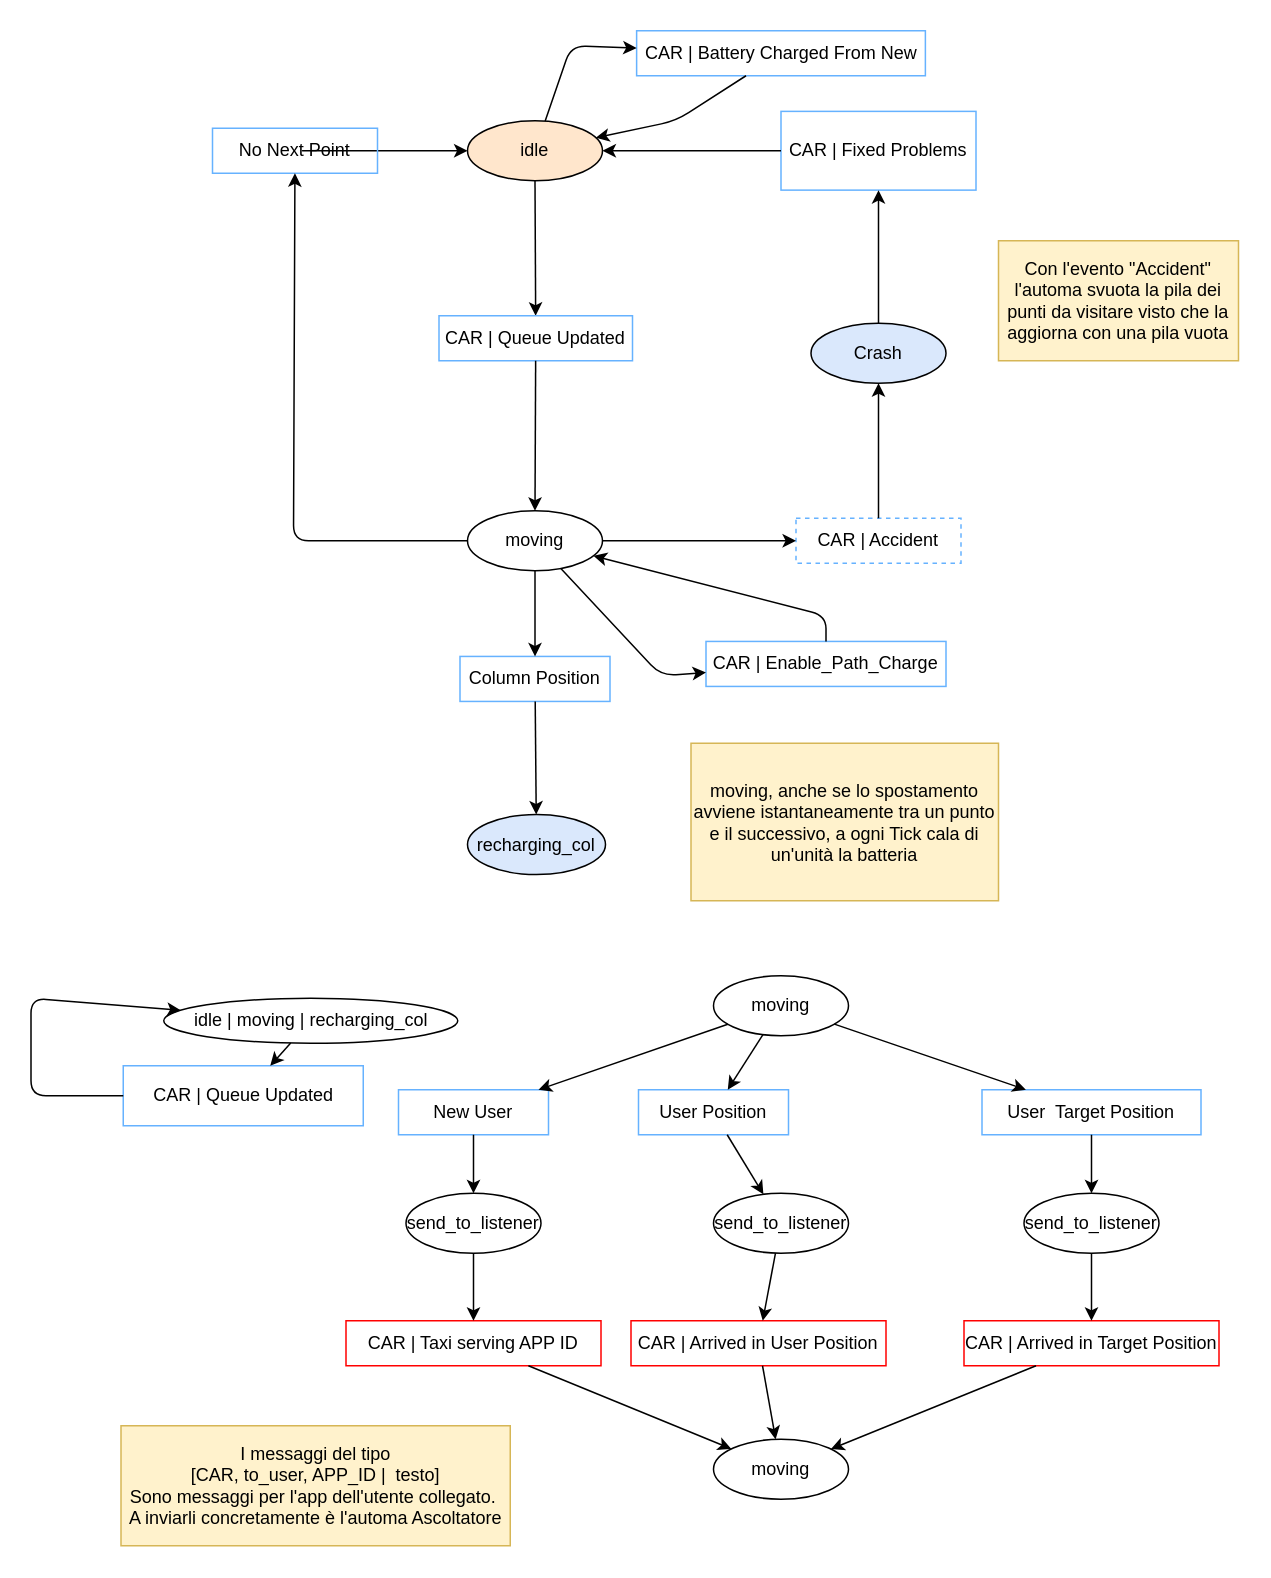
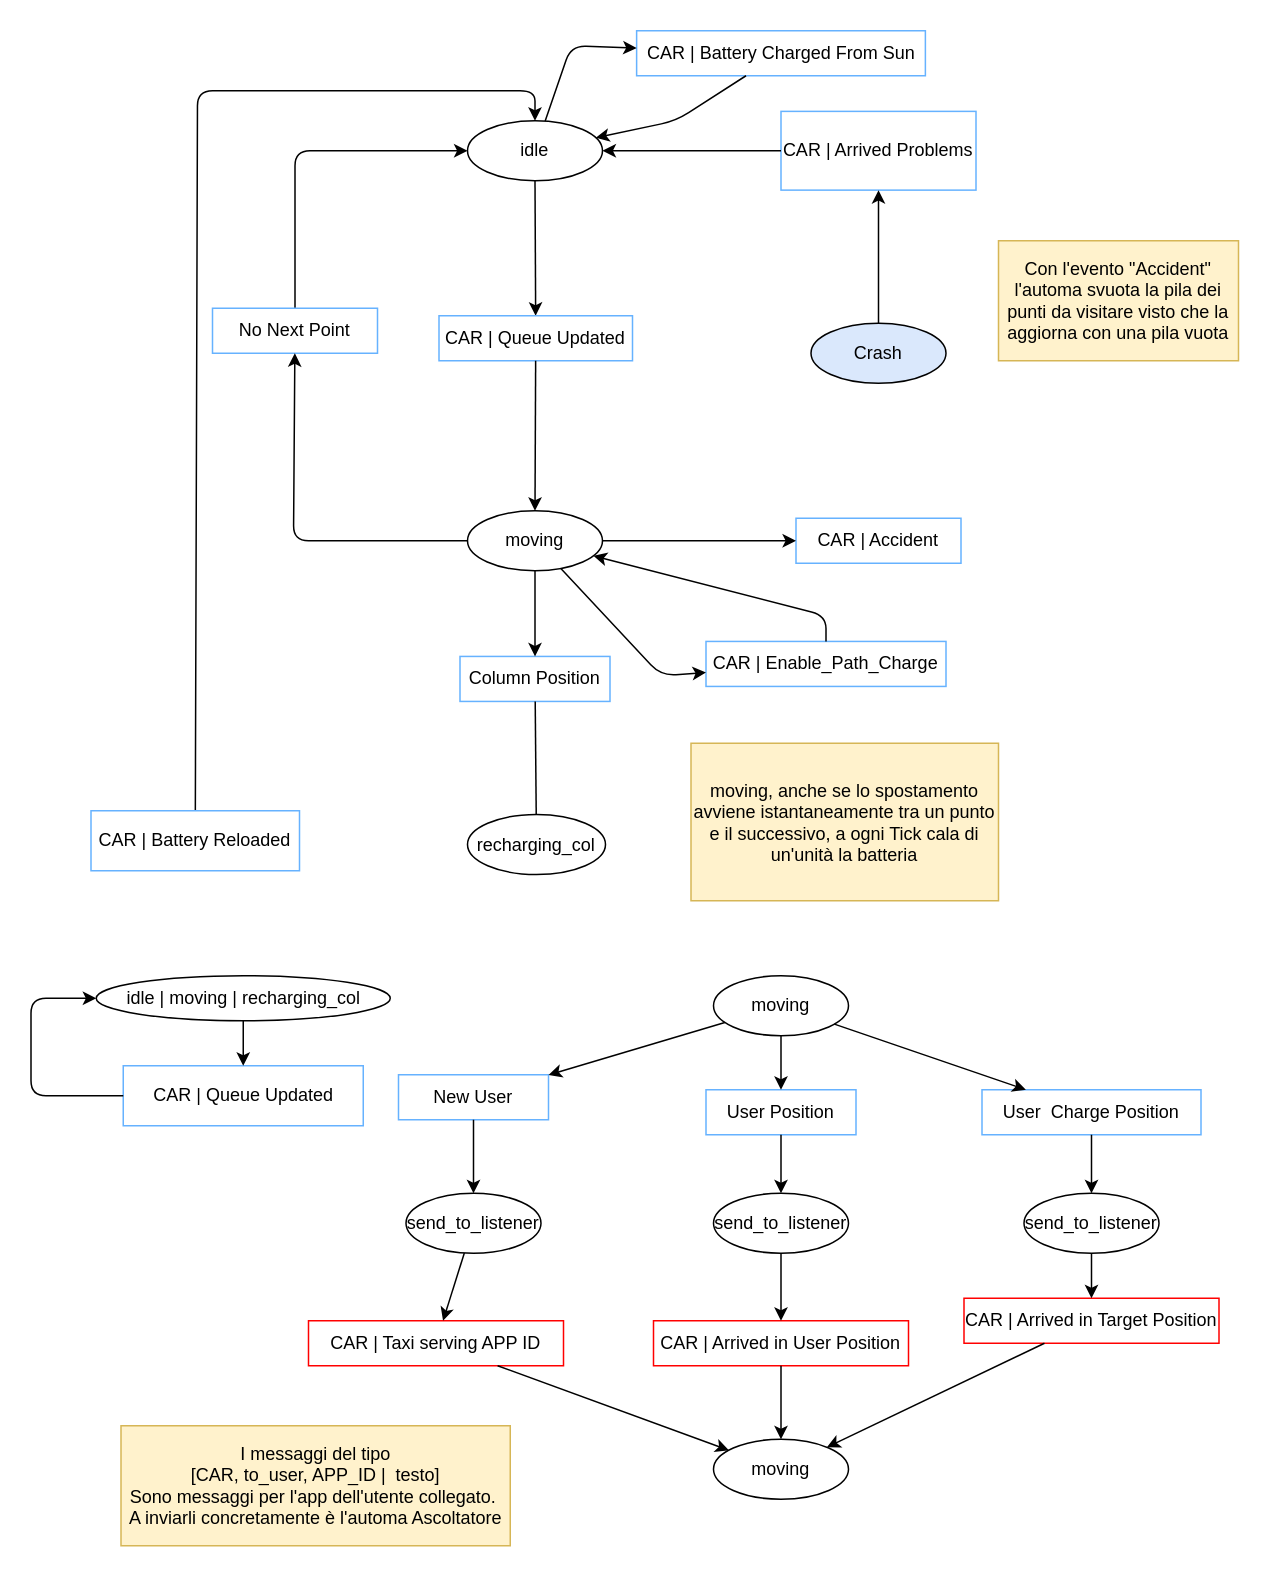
  <mxCell id="0" />
  <mxCell id="1" parent="0" />
- <mxCell id="2" value="idle" style="ellipse;whiteSpace=wrap;html=1;fillColor=#ffe6cc;" parent="1" vertex="1"><mxGeometry x="311" y="80" width="90" height="40" as="geometry" /></mxCell>
+ <mxCell id="2" value="idle" style="ellipse;whiteSpace=wrap;html=1;" parent="1" vertex="1"><mxGeometry x="311" y="80" width="90" height="40" as="geometry" /></mxCell>
  <mxCell id="3" value="moving" style="ellipse;whiteSpace=wrap;html=1;" parent="1" vertex="1"><mxGeometry x="311" y="340" width="90" height="40" as="geometry" /></mxCell>
  <mxCell id="4" value="" style="endArrow=classic;html=1;" parent="1" source="2" target="5" edge="1"><mxGeometry width="50" height="50" relative="1" as="geometry"><mxPoint x="331" y="200" as="sourcePoint" /><mxPoint x="356" y="190" as="targetPoint" /></mxGeometry></mxCell>
  <mxCell id="5" value="CAR | Queue Updated" style="rounded=0;whiteSpace=wrap;html=1;strokeColor=#66B2FF;fillColor=none;" parent="1" vertex="1"><mxGeometry x="292" y="210" width="129" height="30" as="geometry" /></mxCell>
  <mxCell id="6" value="" style="endArrow=classic;html=1;" parent="1" source="5" target="3" edge="1"><mxGeometry width="50" height="50" relative="1" as="geometry"><mxPoint x="391" y="300" as="sourcePoint" /><mxPoint x="441" y="250" as="targetPoint" /></mxGeometry></mxCell>
  <mxCell id="7" value="" style="endArrow=classic;html=1;" parent="1" source="8" target="2" edge="1"><mxGeometry width="50" height="50" relative="1" as="geometry"><mxPoint x="231" y="240" as="sourcePoint" /><mxPoint x="281" y="190" as="targetPoint" /><Array as="points"><mxPoint x="196" y="100" /></Array></mxGeometry></mxCell>
- <mxCell id="8" value="No Next Point" style="rounded=0;whiteSpace=wrap;html=1;strokeColor=#66B2FF;fillColor=none;" parent="1" vertex="1"><mxGeometry x="141" y="85" width="110" height="30" as="geometry" /></mxCell>
+ <mxCell id="8" value="No Next Point" style="rounded=0;whiteSpace=wrap;html=1;strokeColor=#66B2FF;fillColor=none;" parent="1" vertex="1"><mxGeometry x="141" y="205" width="110" height="30" as="geometry" /></mxCell>
  <mxCell id="9" value="" style="endArrow=classic;html=1;" parent="1" source="3" target="8" edge="1"><mxGeometry width="50" height="50" relative="1" as="geometry"><mxPoint x="311" y="320" as="sourcePoint" /><mxPoint x="311" y="100" as="targetPoint" /><Array as="points"><mxPoint x="195" y="360" /></Array></mxGeometry></mxCell>
  <mxCell id="10" value="Column Position" style="rounded=0;whiteSpace=wrap;html=1;strokeColor=#66B2FF;fillColor=none;" parent="1" vertex="1"><mxGeometry x="306" y="437.12" width="100" height="30" as="geometry" /></mxCell>
- <mxCell id="11" value="" style="endArrow=classic;html=1;" parent="1" source="10" target="12" edge="1"><mxGeometry width="50" height="50" relative="1" as="geometry"><mxPoint x="-117.2" y="507.5" as="sourcePoint" /><mxPoint x="321.6" y="478.138" as="targetPoint" /></mxGeometry></mxCell>
- <mxCell id="12" value="recharging_col" style="ellipse;whiteSpace=wrap;html=1;fillColor=#dae8fc;" parent="1" vertex="1"><mxGeometry x="311" y="542.5" width="92" height="40" as="geometry" /></mxCell>
+ <mxCell id="11" value="" style="endArrow=none;html=1;" parent="1" source="10" target="12" edge="1"><mxGeometry width="50" height="50" relative="1" as="geometry"><mxPoint x="-117.2" y="507.5" as="sourcePoint" /><mxPoint x="321.6" y="478.138" as="targetPoint" /></mxGeometry></mxCell>
+ <mxCell id="12" value="recharging_col" style="ellipse;whiteSpace=wrap;html=1;" parent="1" vertex="1"><mxGeometry x="311" y="542.5" width="92" height="40" as="geometry" /></mxCell>
  <mxCell id="13" value="" style="endArrow=classic;html=1;" parent="1" source="3" target="10" edge="1"><mxGeometry width="50" height="50" relative="1" as="geometry"><mxPoint x="321" y="450" as="sourcePoint" /><mxPoint x="371" y="400" as="targetPoint" /></mxGeometry></mxCell>
- <mxCell id="16" value="CAR | Arrived in User Position" style="rounded=0;whiteSpace=wrap;html=1;fillColor=none;strokeColor=#FF0000;" parent="1" vertex="1"><mxGeometry x="420" y="880" width="170" height="30" as="geometry" /></mxCell>
- <mxCell id="17" value="CAR | Arrived in Target Position" style="rounded=0;whiteSpace=wrap;html=1;fillColor=none;strokeColor=#FF0000;" parent="1" vertex="1"><mxGeometry x="642" y="880" width="170" height="30" as="geometry" /></mxCell>
+ <mxCell id="14" value="" style="endArrow=classic;html=1;" parent="1" source="15" target="2" edge="1"><mxGeometry width="50" height="50" relative="1" as="geometry"><mxPoint x="441" y="510" as="sourcePoint" /><mxPoint x="491" y="460" as="targetPoint" /><Array as="points"><mxPoint x="131" y="60" /><mxPoint x="356" y="60" /></Array></mxGeometry></mxCell>
+ <mxCell id="15" value="CAR | Battery Reloaded" style="rounded=0;whiteSpace=wrap;html=1;strokeColor=#66B2FF;fillColor=none;" parent="1" vertex="1"><mxGeometry x="60" y="540" width="139" height="40" as="geometry" /></mxCell>
+ <mxCell id="16" value="CAR | Arrived in User Position" style="rounded=0;whiteSpace=wrap;html=1;fillColor=none;strokeColor=#FF0000;" parent="1" vertex="1"><mxGeometry x="435" y="880" width="170" height="30" as="geometry" /></mxCell>
+ <mxCell id="17" value="CAR | Arrived in Target Position" style="rounded=0;whiteSpace=wrap;html=1;fillColor=none;strokeColor=#FF0000;" parent="1" vertex="1"><mxGeometry x="642" y="865" width="170" height="30" as="geometry" /></mxCell>
  <mxCell id="18" value="moving" style="ellipse;whiteSpace=wrap;html=1;" parent="1" vertex="1"><mxGeometry x="475" y="650" width="90" height="40" as="geometry" /></mxCell>
- <mxCell id="19" value="CAR | Accident" style="rounded=0;whiteSpace=wrap;html=1;strokeColor=#66B2FF;fillColor=none;dashed=1;" parent="1" vertex="1"><mxGeometry x="530" y="345" width="110" height="30" as="geometry" /></mxCell>
+ <mxCell id="19" value="CAR | Accident" style="rounded=0;whiteSpace=wrap;html=1;strokeColor=#66B2FF;fillColor=none;" parent="1" vertex="1"><mxGeometry x="530" y="345" width="110" height="30" as="geometry" /></mxCell>
  <mxCell id="20" value="" style="endArrow=classic;html=1;" parent="1" source="3" target="19" edge="1"><mxGeometry width="50" height="50" relative="1" as="geometry"><mxPoint x="411" y="340" as="sourcePoint" /><mxPoint x="461" y="290" as="targetPoint" /></mxGeometry></mxCell>
- <mxCell id="21" value="" style="endArrow=classic;html=1;" parent="1" source="19" target="26" edge="1"><mxGeometry width="50" height="50" relative="1" as="geometry"><mxPoint x="481" y="220" as="sourcePoint" /><mxPoint x="585" y="190" as="targetPoint" /></mxGeometry></mxCell>
  <mxCell id="22" value="CAR | Enable_Path_Charge" style="rounded=0;whiteSpace=wrap;html=1;strokeColor=#66B2FF;fillColor=none;" parent="1" vertex="1"><mxGeometry x="470" y="427.12" width="160" height="30" as="geometry" /></mxCell>
- <mxCell id="23" value="CAR | Battery Charged From New" style="rounded=0;whiteSpace=wrap;html=1;strokeColor=#66B2FF;fillColor=none;" parent="1" vertex="1"><mxGeometry x="423.75" y="20" width="192.5" height="30" as="geometry" /></mxCell>
+ <mxCell id="23" value="CAR | Battery Charged From Sun" style="rounded=0;whiteSpace=wrap;html=1;strokeColor=#66B2FF;fillColor=none;" parent="1" vertex="1"><mxGeometry x="423.75" y="20" width="192.5" height="30" as="geometry" /></mxCell>
  <mxCell id="24" value="" style="endArrow=classic;html=1;" parent="1" source="2" target="23" edge="1"><mxGeometry width="50" height="50" relative="1" as="geometry"><mxPoint x="340" y="40" as="sourcePoint" /><mxPoint x="390" y="-10" as="targetPoint" /><Array as="points"><mxPoint x="380" y="30" /></Array></mxGeometry></mxCell>
  <mxCell id="25" value="" style="endArrow=classic;html=1;" parent="1" source="23" target="2" edge="1"><mxGeometry width="50" height="50" relative="1" as="geometry"><mxPoint x="270" y="20" as="sourcePoint" /><mxPoint x="320" y="-30" as="targetPoint" /><Array as="points"><mxPoint x="450" y="80" /></Array></mxGeometry></mxCell>
  <mxCell id="26" value="Crash" style="ellipse;whiteSpace=wrap;html=1;fillColor=#dae8fc;" parent="1" vertex="1"><mxGeometry x="540" y="215" width="90" height="40" as="geometry" /></mxCell>
- <mxCell id="27" value="CAR | Fixed Problems" style="rounded=0;whiteSpace=wrap;html=1;strokeColor=#66B2FF;fillColor=none;" parent="1" vertex="1"><mxGeometry x="520" y="73.75" width="130" height="52.5" as="geometry" /></mxCell>
+ <mxCell id="27" value="CAR | Arrived Problems" style="rounded=0;whiteSpace=wrap;html=1;strokeColor=#66B2FF;fillColor=none;" parent="1" vertex="1"><mxGeometry x="520" y="73.75" width="130" height="52.5" as="geometry" /></mxCell>
  <mxCell id="28" value="" style="endArrow=classic;html=1;" parent="1" source="27" target="2" edge="1"><mxGeometry width="50" height="50" relative="1" as="geometry"><mxPoint x="490" y="210" as="sourcePoint" /><mxPoint x="540" y="160" as="targetPoint" /></mxGeometry></mxCell>
  <mxCell id="29" value="" style="endArrow=classic;html=1;" parent="1" source="26" target="27" edge="1"><mxGeometry width="50" height="50" relative="1" as="geometry"><mxPoint x="480" y="210" as="sourcePoint" /><mxPoint x="530" y="160" as="targetPoint" /></mxGeometry></mxCell>
  <mxCell id="30" value="CAR | Queue Updated" style="rounded=0;whiteSpace=wrap;html=1;strokeColor=#66B2FF;fillColor=none;" parent="1" vertex="1"><mxGeometry x="81.5" y="710" width="160" height="40" as="geometry" /></mxCell>
- <mxCell id="31" value="idle | moving | recharging_col" style="ellipse;whiteSpace=wrap;html=1;" parent="1" vertex="1"><mxGeometry x="108.5" y="665" width="196" height="30" as="geometry" /></mxCell>
+ <mxCell id="31" value="idle | moving | recharging_col" style="ellipse;whiteSpace=wrap;html=1;" parent="1" vertex="1"><mxGeometry x="63.5" y="650" width="196" height="30" as="geometry" /></mxCell>
  <mxCell id="32" value="" style="endArrow=classic;html=1;" parent="1" source="31" target="30" edge="1"><mxGeometry width="50" height="50" relative="1" as="geometry"><mxPoint x="410" y="780" as="sourcePoint" /><mxPoint x="460" y="730" as="targetPoint" /></mxGeometry></mxCell>
  <mxCell id="33" value="" style="endArrow=classic;html=1;" parent="1" source="30" target="31" edge="1"><mxGeometry width="50" height="50" relative="1" as="geometry"><mxPoint x="160" y="850" as="sourcePoint" /><mxPoint x="-50" y="770" as="targetPoint" /><Array as="points"><mxPoint x="20" y="730" /><mxPoint x="20" y="665" /></Array></mxGeometry></mxCell>
- <mxCell id="34" value="New User" style="rounded=0;whiteSpace=wrap;html=1;strokeColor=#66B2FF;fillColor=none;" parent="1" vertex="1"><mxGeometry x="265" y="726" width="100" height="30" as="geometry" /></mxCell>
+ <mxCell id="34" value="New User" style="rounded=0;whiteSpace=wrap;html=1;strokeColor=#66B2FF;fillColor=none;" parent="1" vertex="1"><mxGeometry x="265" y="716" width="100" height="30" as="geometry" /></mxCell>
  <mxCell id="35" value="" style="endArrow=classic;html=1;" parent="1" source="34" target="37" edge="1"><mxGeometry width="50" height="50" relative="1" as="geometry"><mxPoint x="460" y="455" as="sourcePoint" /><mxPoint x="510" y="405" as="targetPoint" /></mxGeometry></mxCell>
- <mxCell id="36" value="&lt;span style=&quot;text-align: left ; white-space: nowrap&quot;&gt;CAR | Taxi serving APP ID&lt;/span&gt;" style="rounded=0;whiteSpace=wrap;html=1;fillColor=none;strokeColor=#FF0000;" parent="1" vertex="1"><mxGeometry x="230" y="880" width="170" height="30" as="geometry" /></mxCell>
+ <mxCell id="36" value="&lt;span style=&quot;text-align: left ; white-space: nowrap&quot;&gt;CAR | Taxi serving APP ID&lt;/span&gt;" style="rounded=0;whiteSpace=wrap;html=1;fillColor=none;strokeColor=#FF0000;" parent="1" vertex="1"><mxGeometry x="205" y="880" width="170" height="30" as="geometry" /></mxCell>
  <mxCell id="37" value="send_to_listener" style="ellipse;whiteSpace=wrap;html=1;" parent="1" vertex="1"><mxGeometry x="270" y="795" width="90" height="40" as="geometry" /></mxCell>
  <mxCell id="38" value="" style="endArrow=classic;html=1;" parent="1" source="37" target="36" edge="1"><mxGeometry width="50" height="50" relative="1" as="geometry"><mxPoint x="390" y="495" as="sourcePoint" /><mxPoint x="440" y="445" as="targetPoint" /></mxGeometry></mxCell>
  <mxCell id="39" value="" style="endArrow=classic;html=1;" parent="1" source="18" target="34" edge="1"><mxGeometry width="50" height="50" relative="1" as="geometry"><mxPoint x="460" y="795" as="sourcePoint" /><mxPoint x="510" y="745" as="targetPoint" /></mxGeometry></mxCell>
- <mxCell id="40" value="User Position" style="rounded=0;whiteSpace=wrap;html=1;strokeColor=#66B2FF;fillColor=none;" parent="1" vertex="1"><mxGeometry x="425" y="726" width="100" height="30" as="geometry" /></mxCell>
- <mxCell id="41" value="User&amp;nbsp; Target Position" style="rounded=0;whiteSpace=wrap;html=1;strokeColor=#66B2FF;fillColor=none;" parent="1" vertex="1"><mxGeometry x="654" y="726" width="146" height="30" as="geometry" /></mxCell>
+ <mxCell id="40" value="User Position" style="rounded=0;whiteSpace=wrap;html=1;strokeColor=#66B2FF;fillColor=none;" parent="1" vertex="1"><mxGeometry x="470" y="726" width="100" height="30" as="geometry" /></mxCell>
+ <mxCell id="41" value="User&amp;nbsp; Charge Position" style="rounded=0;whiteSpace=wrap;html=1;strokeColor=#66B2FF;fillColor=none;" parent="1" vertex="1"><mxGeometry x="654" y="726" width="146" height="30" as="geometry" /></mxCell>
  <mxCell id="42" value="" style="endArrow=classic;html=1;" parent="1" source="18" target="40" edge="1"><mxGeometry width="50" height="50" relative="1" as="geometry"><mxPoint x="400" y="815" as="sourcePoint" /><mxPoint x="450" y="765" as="targetPoint" /></mxGeometry></mxCell>
  <mxCell id="43" value="send_to_listener" style="ellipse;whiteSpace=wrap;html=1;" parent="1" vertex="1"><mxGeometry x="475" y="795" width="90" height="40" as="geometry" /></mxCell>
  <mxCell id="44" value="send_to_listener" style="ellipse;whiteSpace=wrap;html=1;" parent="1" vertex="1"><mxGeometry x="682" y="795" width="90" height="40" as="geometry" /></mxCell>
  <mxCell id="45" value="" style="endArrow=classic;html=1;" parent="1" source="18" target="41" edge="1"><mxGeometry width="50" height="50" relative="1" as="geometry"><mxPoint x="410" y="825" as="sourcePoint" /><mxPoint x="460" y="775" as="targetPoint" /></mxGeometry></mxCell>
  <mxCell id="46" value="" style="endArrow=classic;html=1;" parent="1" source="40" target="43" edge="1"><mxGeometry width="50" height="50" relative="1" as="geometry"><mxPoint x="410" y="835" as="sourcePoint" /><mxPoint x="460" y="785" as="targetPoint" /></mxGeometry></mxCell>
  <mxCell id="47" value="" style="endArrow=classic;html=1;" parent="1" source="41" target="44" edge="1"><mxGeometry width="50" height="50" relative="1" as="geometry"><mxPoint x="830" y="845" as="sourcePoint" /><mxPoint x="880" y="795" as="targetPoint" /></mxGeometry></mxCell>
  <mxCell id="48" value="" style="endArrow=classic;html=1;" parent="1" source="43" target="16" edge="1"><mxGeometry width="50" height="50" relative="1" as="geometry"><mxPoint x="400" y="865" as="sourcePoint" /><mxPoint x="450" y="815" as="targetPoint" /></mxGeometry></mxCell>
  <mxCell id="49" value="" style="endArrow=classic;html=1;" parent="1" source="44" target="17" edge="1"><mxGeometry width="50" height="50" relative="1" as="geometry"><mxPoint x="840" y="865" as="sourcePoint" /><mxPoint x="890" y="815" as="targetPoint" /></mxGeometry></mxCell>
  <mxCell id="50" value="moving" style="ellipse;whiteSpace=wrap;html=1;" parent="1" vertex="1"><mxGeometry x="475" y="959" width="90" height="40" as="geometry" /></mxCell>
  <mxCell id="51" value="" style="endArrow=classic;html=1;" parent="1" source="36" target="50" edge="1"><mxGeometry width="50" height="50" relative="1" as="geometry"><mxPoint x="420" y="990" as="sourcePoint" /><mxPoint x="470" y="940" as="targetPoint" /></mxGeometry></mxCell>
  <mxCell id="52" value="" style="endArrow=classic;html=1;" parent="1" source="17" target="50" edge="1"><mxGeometry width="50" height="50" relative="1" as="geometry"><mxPoint x="630" y="1010" as="sourcePoint" /><mxPoint x="680" y="960" as="targetPoint" /></mxGeometry></mxCell>
  <mxCell id="53" value="" style="endArrow=classic;html=1;" parent="1" source="16" target="50" edge="1"><mxGeometry width="50" height="50" relative="1" as="geometry"><mxPoint x="610" y="1040" as="sourcePoint" /><mxPoint x="660" y="990" as="targetPoint" /></mxGeometry></mxCell>
  <mxCell id="54" value="" style="endArrow=classic;html=1;" parent="1" source="3" target="22" edge="1"><mxGeometry width="50" height="50" relative="1" as="geometry"><mxPoint x="470" y="580" as="sourcePoint" /><mxPoint x="520" y="530" as="targetPoint" /><Array as="points"><mxPoint x="440" y="450" /></Array></mxGeometry></mxCell>
  <mxCell id="55" value="" style="endArrow=classic;html=1;" parent="1" source="22" target="3" edge="1"><mxGeometry width="50" height="50" relative="1" as="geometry"><mxPoint x="470" y="550" as="sourcePoint" /><mxPoint x="520" y="500" as="targetPoint" /><Array as="points"><mxPoint x="550" y="410" /></Array></mxGeometry></mxCell>
  <mxCell id="56" value="&lt;span style=&quot;text-align: left ; white-space: normal&quot;&gt;I messaggi del tipo&lt;/span&gt;&lt;br style=&quot;text-align: left ; white-space: normal&quot;&gt;&lt;span style=&quot;text-align: left ; white-space: normal&quot;&gt;[CAR, to_user, APP_ID |&amp;nbsp; testo]&lt;/span&gt;&lt;br style=&quot;text-align: left ; white-space: normal&quot;&gt;&lt;span style=&quot;text-align: left ; white-space: normal&quot;&gt;Sono messaggi per l'app dell'utente collegato.&amp;nbsp;&lt;/span&gt;&lt;br style=&quot;text-align: left ; white-space: normal&quot;&gt;&lt;span style=&quot;text-align: left ; white-space: normal&quot;&gt;A inviarli concretamente è l'automa Ascoltatore&lt;/span&gt;" style="rounded=0;whiteSpace=wrap;html=1;fillColor=#fff2cc;strokeColor=#d6b656;" vertex="1" parent="1"><mxGeometry x="80" y="950" width="259.5" height="80" as="geometry" /></mxCell>
  <mxCell id="57" value="&lt;span style=&quot;text-align: left ; white-space: normal&quot;&gt;moving, anche se lo spostamento avviene istantaneamente tra un punto e il successivo, a ogni Tick cala di un'unità la batteria&lt;/span&gt;" style="rounded=0;whiteSpace=wrap;html=1;fillColor=#fff2cc;strokeColor=#d6b656;" vertex="1" parent="1"><mxGeometry x="460" y="495" width="205" height="105" as="geometry" /></mxCell>
  <mxCell id="58" value="&lt;span style=&quot;text-align: left ; white-space: normal&quot;&gt;Con l'evento &quot;Accident&quot; l'automa svuota la pila dei punti da visitare visto che la aggiorna con una pila vuota&lt;/span&gt;" style="rounded=0;whiteSpace=wrap;html=1;fillColor=#fff2cc;strokeColor=#d6b656;" vertex="1" parent="1"><mxGeometry x="665" y="160" width="160" height="80" as="geometry" /></mxCell>
